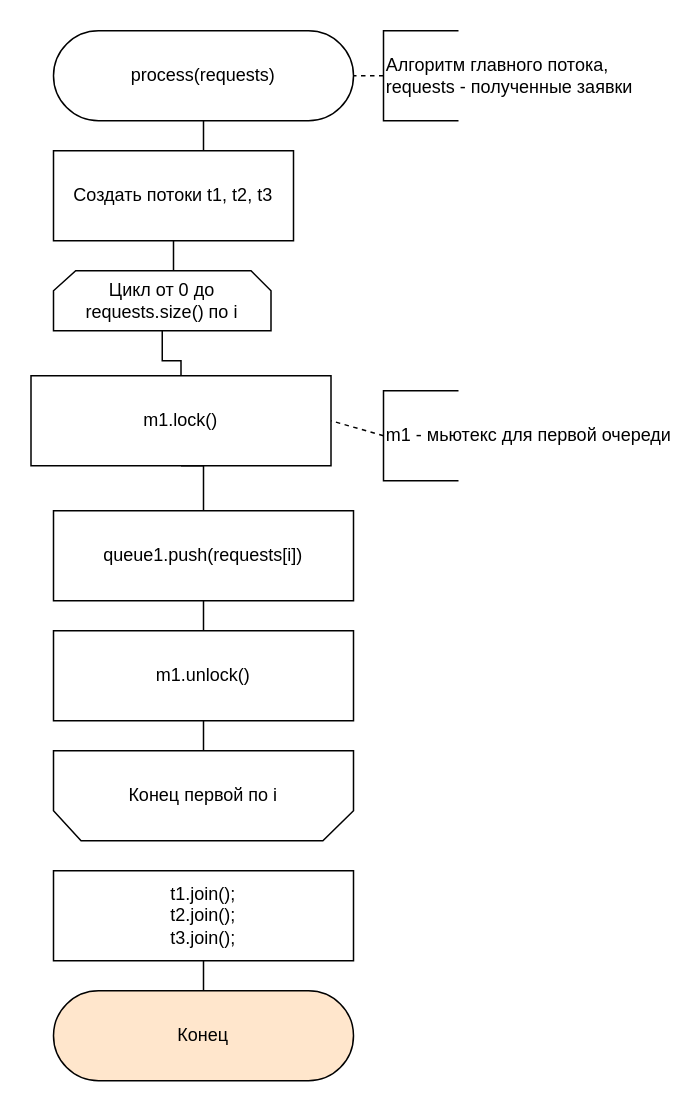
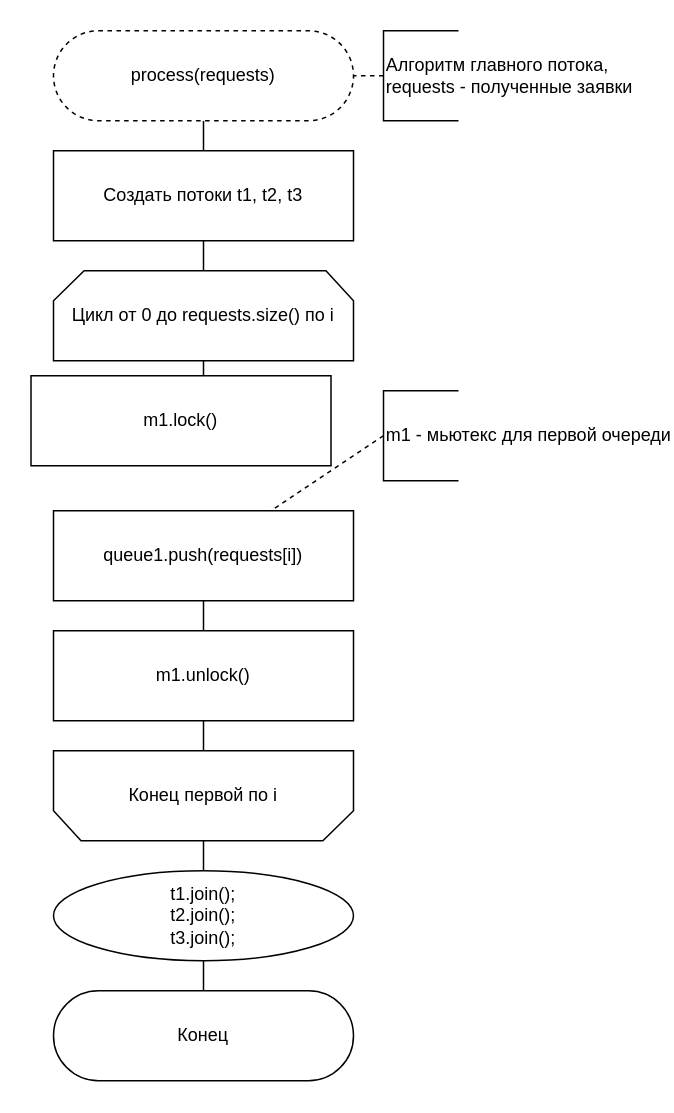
  <mxCell id="0" />
  <mxCell id="1" parent="0" />
  <mxCell id="2" value="" style="edgeStyle=orthogonalEdgeStyle;rounded=0;orthogonalLoop=1;jettySize=auto;html=1;endArrow=none;" parent="1" source="3" target="7" edge="1"><mxGeometry relative="1" as="geometry" /></mxCell>
- <mxCell id="3" value="process(requests)" style="rounded=1;whiteSpace=wrap;html=1;arcSize=50;" parent="1" vertex="1"><mxGeometry x="35" y="20" width="200" height="60" as="geometry" /></mxCell>
+ <mxCell id="3" value="process(requests)" style="rounded=1;whiteSpace=wrap;html=1;arcSize=50;dashed=1;" parent="1" vertex="1"><mxGeometry x="35" y="20" width="200" height="60" as="geometry" /></mxCell>
  <mxCell id="4" value="Алгоритм главного потока,&lt;br&gt;requests - полученные заявки" style="strokeWidth=1;html=1;shape=mxgraph.flowchart.annotation_1;align=left;pointerEvents=1;" parent="1" vertex="1"><mxGeometry x="255" y="20" width="50" height="60" as="geometry" /></mxCell>
  <mxCell id="5" value="" style="endArrow=none;dashed=1;html=1;exitX=0;exitY=0.5;exitDx=0;exitDy=0;exitPerimeter=0;entryX=1;entryY=0.5;entryDx=0;entryDy=0;" parent="1" source="4" target="3" edge="1"><mxGeometry width="50" height="50" relative="1" as="geometry"><mxPoint x="365" y="200" as="sourcePoint" /><mxPoint x="215" y="50" as="targetPoint" /></mxGeometry></mxCell>
  <mxCell id="6" value="" style="edgeStyle=orthogonalEdgeStyle;rounded=0;orthogonalLoop=1;jettySize=auto;html=1;endArrow=none;" parent="1" source="7" target="9" edge="1"><mxGeometry relative="1" as="geometry" /></mxCell>
- <mxCell id="7" value="Создать потоки t1, t2, t3" style="rounded=0;whiteSpace=wrap;html=1;" parent="1" vertex="1"><mxGeometry x="35" y="100" width="160" height="60" as="geometry" /></mxCell>
+ <mxCell id="7" value="Создать потоки t1, t2, t3" style="rounded=0;whiteSpace=wrap;html=1;" parent="1" vertex="1"><mxGeometry x="35" y="100" width="200" height="60" as="geometry" /></mxCell>
  <mxCell id="8" value="" style="edgeStyle=orthogonalEdgeStyle;rounded=0;orthogonalLoop=1;jettySize=auto;html=1;endArrow=none;" parent="1" source="9" target="11" edge="1"><mxGeometry relative="1" as="geometry" /></mxCell>
- <mxCell id="9" value="Цикл от 0 до requests.size() по i" style="strokeWidth=1;html=1;shape=stencil(rZVNb4MwDIZ/Ta5VIFoFxynrTlUvPeycUndEhQQF2q7/vikuGh+DMa8SB/wa3gcbW2FClqkqgIXcqByYeGNhuLa28MJa57ryob9NMbHkGF4wjCMMVVlAUqF2Vk6rXQaYKStnj3DR++rhoE0KDl3FivFX/8z9EjKxxngTbU3ZybTy3kxp49/lX2jGFy+IuT5ijApPyKEC11G/y9ugwMJ3MimYR9oSSN2KGu5vpI+/kwIaaUXpXp8VzIRtCHXxBQ97uDiayduSeDG1OlIvm60jVDfCE9IrYwso5E4lx09nT2b/41cW6r7cg0STzu0ZWkPXm++pBjQOmTYthyj+r0OvgU+wWBIs+JMdKGVQ/kaS2RImhtbrg4mo1ZExEvJgHUzM10FnGZ4jY6M7MKhVPNdq4QY=);whiteSpace=wrap;" parent="1" vertex="1"><mxGeometry x="35" y="180" width="145" height="40" as="geometry" /></mxCell>
- <mxCell id="10" style="edgeStyle=orthogonalEdgeStyle;rounded=0;orthogonalLoop=1;jettySize=auto;html=1;exitX=0.5;exitY=1;exitDx=0;exitDy=0;entryX=0.5;entryY=0;entryDx=0;entryDy=0;endArrow=none;" parent="1" source="11" target="13" edge="1"><mxGeometry relative="1" as="geometry" /></mxCell>
+ <mxCell id="9" value="Цикл от 0 до requests.size() по i" style="strokeWidth=1;html=1;shape=stencil(rZVNb4MwDIZ/Ta5VIFoFxynrTlUvPeycUndEhQQF2q7/vikuGh+DMa8SB/wa3gcbW2FClqkqgIXcqByYeGNhuLa28MJa57ryob9NMbHkGF4wjCMMVVlAUqF2Vk6rXQaYKStnj3DR++rhoE0KDl3FivFX/8z9EjKxxngTbU3ZybTy3kxp49/lX2jGFy+IuT5ijApPyKEC11G/y9ugwMJ3MimYR9oSSN2KGu5vpI+/kwIaaUXpXp8VzIRtCHXxBQ97uDiayduSeDG1OlIvm60jVDfCE9IrYwso5E4lx09nT2b/41cW6r7cg0STzu0ZWkPXm++pBjQOmTYthyj+r0OvgU+wWBIs+JMdKGVQ/kaS2RImhtbrg4mo1ZExEvJgHUzM10FnGZ4jY6M7MKhVPNdq4QY=);whiteSpace=wrap;" parent="1" vertex="1"><mxGeometry x="35" y="180" width="200" height="60" as="geometry" /></mxCell>
  <mxCell id="11" value="m1.lock()" style="rounded=0;whiteSpace=wrap;html=1;" parent="1" vertex="1"><mxGeometry x="20" y="250" width="200" height="60" as="geometry" /></mxCell>
  <mxCell id="12" style="edgeStyle=orthogonalEdgeStyle;rounded=0;orthogonalLoop=1;jettySize=auto;html=1;exitX=0.5;exitY=1;exitDx=0;exitDy=0;entryX=0.5;entryY=0;entryDx=0;entryDy=0;endArrow=none;" parent="1" source="13" target="15" edge="1"><mxGeometry relative="1" as="geometry" /></mxCell>
  <mxCell id="13" value="queue1.push(requests[i]&lt;span style=&quot;color: #d6bb9a&quot;&gt;&lt;/span&gt;)" style="rounded=0;whiteSpace=wrap;html=1;" parent="1" vertex="1"><mxGeometry x="35" y="340" width="200" height="60" as="geometry" /></mxCell>
  <mxCell id="14" style="edgeStyle=orthogonalEdgeStyle;rounded=0;orthogonalLoop=1;jettySize=auto;html=1;exitX=0.5;exitY=1;exitDx=0;exitDy=0;entryX=0.5;entryY=1;entryDx=0;entryDy=0;entryPerimeter=0;endArrow=none;" parent="1" source="15" target="17" edge="1"><mxGeometry relative="1" as="geometry" /></mxCell>
  <mxCell id="15" value="m1.unlock()" style="rounded=0;whiteSpace=wrap;html=1;" parent="1" vertex="1"><mxGeometry x="35" y="420" width="200" height="60" as="geometry" /></mxCell>
+ <mxCell id="16" style="edgeStyle=orthogonalEdgeStyle;rounded=0;orthogonalLoop=1;jettySize=auto;html=1;exitX=0.5;exitY=0;exitDx=0;exitDy=0;exitPerimeter=0;entryX=0.5;entryY=0;entryDx=0;entryDy=0;endArrow=none;" parent="1" source="17" target="19" edge="1"><mxGeometry relative="1" as="geometry" /></mxCell>
  <mxCell id="17" value="Конец первой по i" style="strokeWidth=1;html=1;shape=stencil(rZVNb4MwDIZ/Ta5VIFoFxynrTlUvPeycUndEhQQF2q7/vikuGh+DMa8SB/wa3gcbW2FClqkqgIXcqByYeGNhuLa28MJa57ryob9NMbHkGF4wjCMMVVlAUqF2Vk6rXQaYKStnj3DR++rhoE0KDl3FivFX/8z9EjKxxngTbU3ZybTy3kxp49/lX2jGFy+IuT5ijApPyKEC11G/y9ugwMJ3MimYR9oSSN2KGu5vpI+/kwIaaUXpXp8VzIRtCHXxBQ97uDiayduSeDG1OlIvm60jVDfCE9IrYwso5E4lx09nT2b/41cW6r7cg0STzu0ZWkPXm++pBjQOmTYthyj+r0OvgU+wWBIs+JMdKGVQ/kaS2RImhtbrg4mo1ZExEvJgHUzM10FnGZ4jY6M7MKhVPNdq4QY=);whiteSpace=wrap;direction=west;" parent="1" vertex="1"><mxGeometry x="35" y="500" width="200" height="60" as="geometry" /></mxCell>
  <mxCell id="18" value="" style="edgeStyle=orthogonalEdgeStyle;rounded=0;orthogonalLoop=1;jettySize=auto;html=1;endArrow=none;" parent="1" source="19" target="20" edge="1"><mxGeometry relative="1" as="geometry" /></mxCell>
- <mxCell id="19" value="t1.join();&lt;br&gt;t2.join();&lt;br&gt;t3.join();" style="rounded=0;whiteSpace=wrap;html=1;" parent="1" vertex="1"><mxGeometry x="35" y="580" width="200" height="60" as="geometry" /></mxCell>
- <mxCell id="20" value="Конец" style="rounded=1;whiteSpace=wrap;html=1;arcSize=50;fillColor=#ffe6cc;" parent="1" vertex="1"><mxGeometry x="35" y="660" width="200" height="60" as="geometry" /></mxCell>
+ <mxCell id="19" value="t1.join();&lt;br&gt;t2.join();&lt;br&gt;t3.join();" style="ellipse;whiteSpace=wrap;html=1;" parent="1" vertex="1"><mxGeometry x="35" y="580" width="200" height="60" as="geometry" /></mxCell>
+ <mxCell id="20" value="Конец" style="rounded=1;whiteSpace=wrap;html=1;arcSize=50;" parent="1" vertex="1"><mxGeometry x="35" y="660" width="200" height="60" as="geometry" /></mxCell>
  <mxCell id="21" value="m1 - мьютекс для первой очереди" style="strokeWidth=1;html=1;shape=mxgraph.flowchart.annotation_1;align=left;pointerEvents=1;" parent="1" vertex="1"><mxGeometry x="255" y="260" width="50" height="60" as="geometry" /></mxCell>
- <mxCell id="22" value="" style="endArrow=none;dashed=1;html=1;exitX=0;exitY=0.5;exitDx=0;exitDy=0;exitPerimeter=0;entryX=1;entryY=0.5;entryDx=0;entryDy=0;" edge="1" parent="1" source="21" target="11"><mxGeometry width="50" height="50" relative="1" as="geometry"><mxPoint x="265" y="60" as="sourcePoint" /><mxPoint x="245" y="60" as="targetPoint" /></mxGeometry></mxCell>
+ <mxCell id="22" value="" style="endArrow=none;dashed=1;html=1;exitX=0;exitY=0.5;exitDx=0;exitDy=0;exitPerimeter=0;" edge="1" parent="1" source="21" target="13"><mxGeometry width="50" height="50" relative="1" as="geometry"><mxPoint x="265" y="60" as="sourcePoint" /><mxPoint x="245" y="60" as="targetPoint" /></mxGeometry></mxCell>
